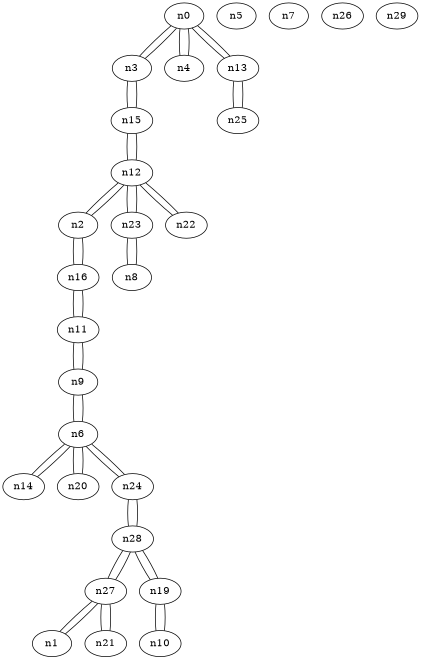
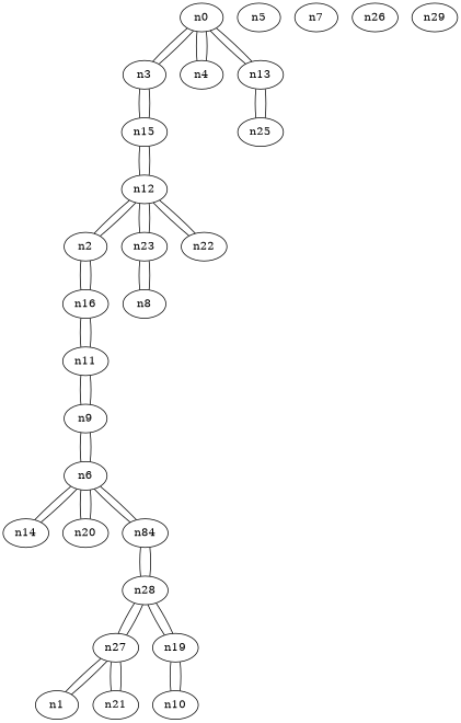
  graph {
    n0
    n3
    n4
    n13
    n15
    n25
    n1
    n27
    n28
    n21
    n2
    n12
    n16
    n23
    n22
    n11
    n5
    n6
    n9
    n14
    n20
-   n24
+   n24 [label=n84]
    n7
    n8
    n10
    n19
    n26
    n29
    n0 -- n3
    n0 -- n4
    n0 -- n13
    n3 -- n0
    n3 -- n15
    n4 -- n0
    n13 -- n0
    n13 -- n25
    n15 -- n3
    n15 -- n12
    n25 -- n13
    n1 -- n27
    n27 -- n1
    n27 -- n28
    n27 -- n21
    n28 -- n27
    n28 -- n24
    n28 -- n19
    n21 -- n27
    n2 -- n12
    n2 -- n16
    n12 -- n15
    n12 -- n2
    n12 -- n23
    n12 -- n22
    n16 -- n2
    n16 -- n11
    n23 -- n12
    n23 -- n8
    n22 -- n12
    n11 -- n16
    n11 -- n9
    n6 -- n9
    n6 -- n14
    n6 -- n20
    n6 -- n24
    n9 -- n11
    n9 -- n6
    n14 -- n6
    n20 -- n6
    n24 -- n28
    n24 -- n6
    n8 -- n23
    n10 -- n19
    n19 -- n28
    n19 -- n10
  }
